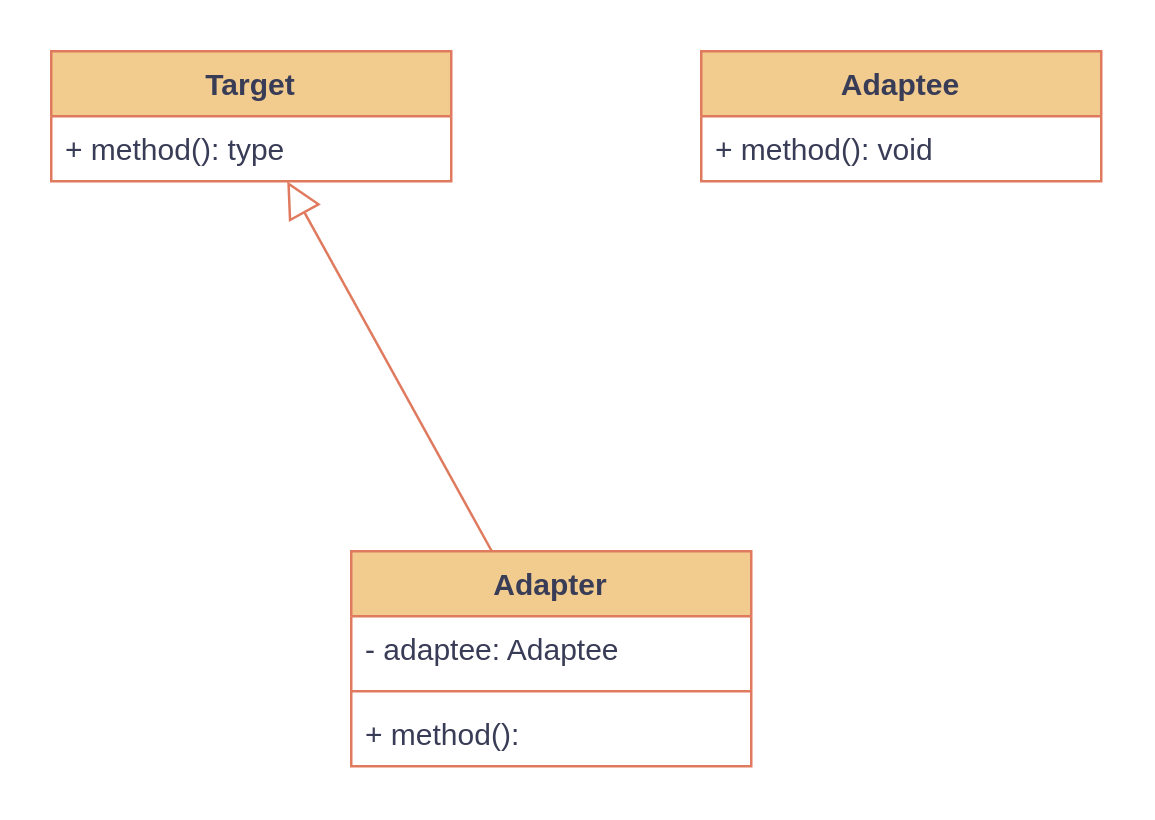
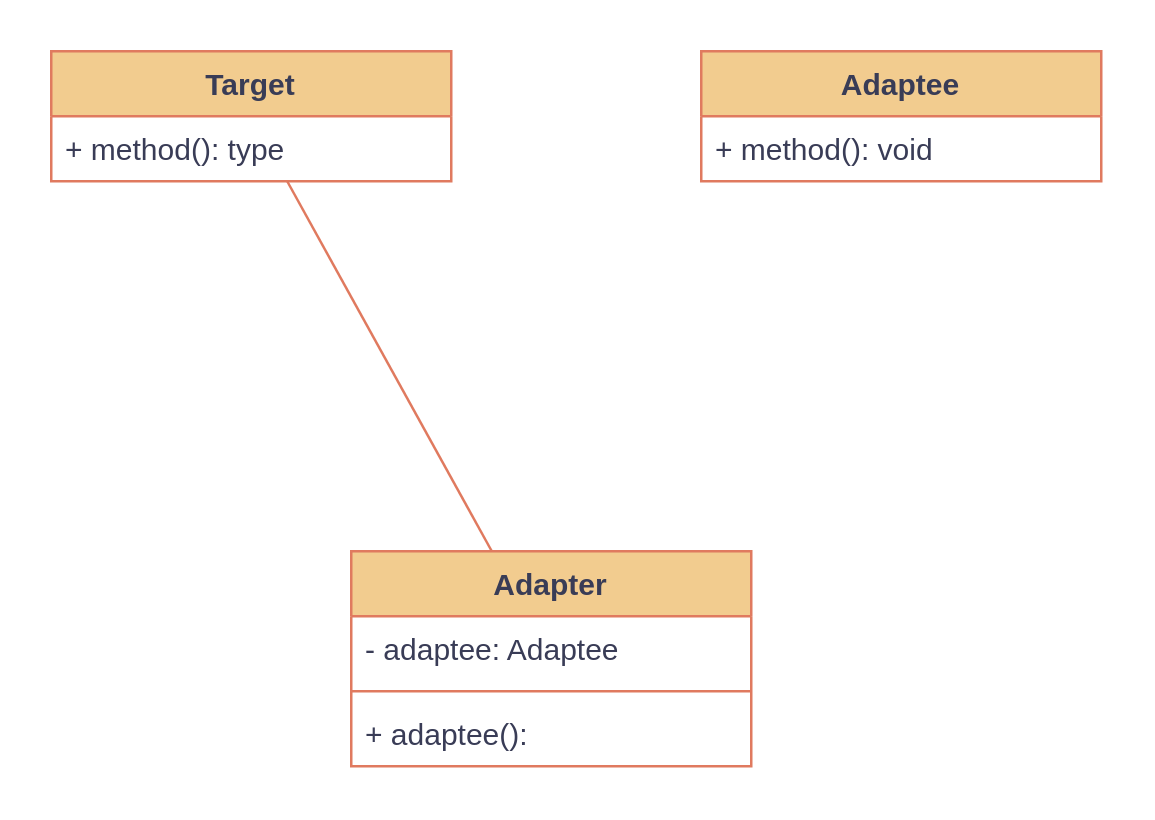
  <mxCell id="0" />
  <mxCell id="1" parent="0" />
  <mxCell id="2" value="Adaptee" style="swimlane;fontStyle=1;align=center;verticalAlign=top;childLayout=stackLayout;horizontal=1;startSize=26;horizontalStack=0;resizeParent=1;resizeParentMax=0;resizeLast=0;collapsible=1;marginBottom=0;whiteSpace=wrap;html=1;direction=east;rounded=0;labelBackgroundColor=none;fillColor=#F2CC8F;strokeColor=#E07A5F;fontColor=#393C56;" parent="1" vertex="1"><mxGeometry x="280" y="20" width="160" height="52" as="geometry" /></mxCell>
  <mxCell id="3" value="+ method(&lt;span style=&quot;background-color: initial;&quot;&gt;): void&lt;/span&gt;" style="text;strokeColor=none;fillColor=none;align=left;verticalAlign=top;spacingLeft=4;spacingRight=4;overflow=hidden;rotatable=0;points=[[0,0.5],[1,0.5]];portConstraint=eastwest;whiteSpace=wrap;html=1;rounded=0;labelBackgroundColor=none;fontColor=#393C56;" parent="2" vertex="1"><mxGeometry y="26" width="160" height="26" as="geometry" /></mxCell>
  <mxCell id="4" value="Adapter" style="swimlane;fontStyle=1;align=center;verticalAlign=top;childLayout=stackLayout;horizontal=1;startSize=26;horizontalStack=0;resizeParent=1;resizeParentMax=0;resizeLast=0;collapsible=1;marginBottom=0;whiteSpace=wrap;html=1;rounded=0;labelBackgroundColor=none;fillColor=#F2CC8F;strokeColor=#E07A5F;fontColor=#393C56;" vertex="1" parent="1"><mxGeometry x="140" y="220" width="160" height="86" as="geometry"><mxRectangle x="290" y="260" width="80" height="30" as="alternateBounds" /></mxGeometry></mxCell>
  <mxCell id="5" value="- adaptee: Adaptee" style="text;strokeColor=none;fillColor=none;align=left;verticalAlign=top;spacingLeft=4;spacingRight=4;overflow=hidden;rotatable=0;points=[[0,0.5],[1,0.5]];portConstraint=eastwest;whiteSpace=wrap;html=1;rounded=0;labelBackgroundColor=none;fontColor=#393C56;" vertex="1" parent="4"><mxGeometry y="26" width="160" height="26" as="geometry" /></mxCell>
  <mxCell id="6" value="" style="line;strokeWidth=1;fillColor=none;align=left;verticalAlign=middle;spacingTop=-1;spacingLeft=3;spacingRight=3;rotatable=0;labelPosition=right;points=[];portConstraint=eastwest;strokeColor=#E07A5F;rounded=0;labelBackgroundColor=none;fontColor=#393C56;" vertex="1" parent="4"><mxGeometry y="52" width="160" height="8" as="geometry" /></mxCell>
- <mxCell id="7" value="+ method():&amp;nbsp;" style="text;strokeColor=none;fillColor=none;align=left;verticalAlign=top;spacingLeft=4;spacingRight=4;overflow=hidden;rotatable=0;points=[[0,0.5],[1,0.5]];portConstraint=eastwest;whiteSpace=wrap;html=1;rounded=0;labelBackgroundColor=none;fontColor=#393C56;" vertex="1" parent="4"><mxGeometry y="60" width="160" height="26" as="geometry" /></mxCell>
+ <mxCell id="7" value="+ adaptee():&amp;nbsp;" style="text;strokeColor=none;fillColor=none;align=left;verticalAlign=top;spacingLeft=4;spacingRight=4;overflow=hidden;rotatable=0;points=[[0,0.5],[1,0.5]];portConstraint=eastwest;whiteSpace=wrap;html=1;rounded=0;labelBackgroundColor=none;fontColor=#393C56;" vertex="1" parent="4"><mxGeometry y="60" width="160" height="26" as="geometry" /></mxCell>
  <mxCell id="8" value="Target" style="swimlane;fontStyle=1;align=center;verticalAlign=top;childLayout=stackLayout;horizontal=1;startSize=26;horizontalStack=0;resizeParent=1;resizeParentMax=0;resizeLast=0;collapsible=1;marginBottom=0;whiteSpace=wrap;html=1;rounded=0;labelBackgroundColor=none;fillColor=#F2CC8F;strokeColor=#E07A5F;fontColor=#393C56;" vertex="1" parent="1"><mxGeometry x="20" y="20" width="160" height="52" as="geometry" /></mxCell>
  <mxCell id="9" value="+ method(): type" style="text;strokeColor=none;fillColor=none;align=left;verticalAlign=top;spacingLeft=4;spacingRight=4;overflow=hidden;rotatable=0;points=[[0,0.5],[1,0.5]];portConstraint=eastwest;whiteSpace=wrap;html=1;rounded=0;labelBackgroundColor=none;fontColor=#393C56;" vertex="1" parent="8"><mxGeometry y="26" width="160" height="26" as="geometry" /></mxCell>
- <mxCell id="10" value="" style="endArrow=block;endFill=0;endSize=12;html=1;rounded=0;labelBackgroundColor=none;strokeColor=#E07A5F;fontColor=default;" edge="1" parent="1" source="4" target="8"><mxGeometry width="160" relative="1" as="geometry"><mxPoint x="130" y="280" as="sourcePoint" /><mxPoint x="290" y="280" as="targetPoint" /></mxGeometry></mxCell>
+ <mxCell id="10" value="" style="endArrow=none;endFill=0;endSize=12;html=1;rounded=0;labelBackgroundColor=none;strokeColor=#E07A5F;fontColor=default;" edge="1" parent="1" source="4" target="8"><mxGeometry width="160" relative="1" as="geometry"><mxPoint x="130" y="280" as="sourcePoint" /><mxPoint x="290" y="280" as="targetPoint" /></mxGeometry></mxCell>
